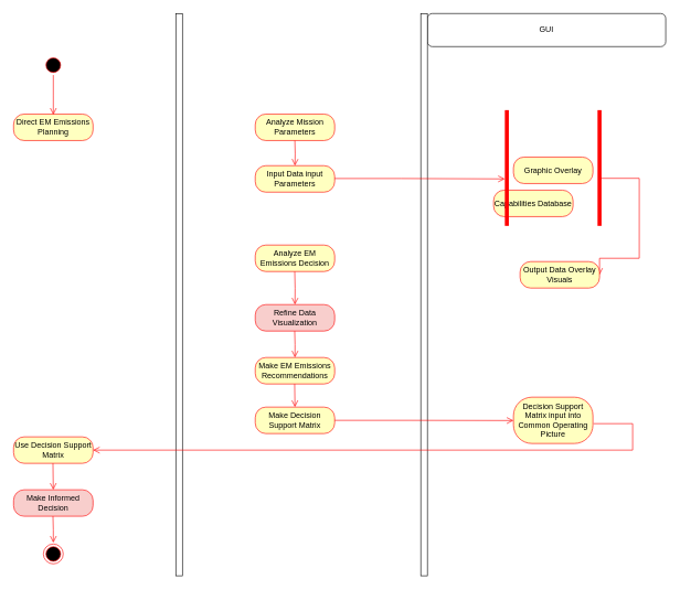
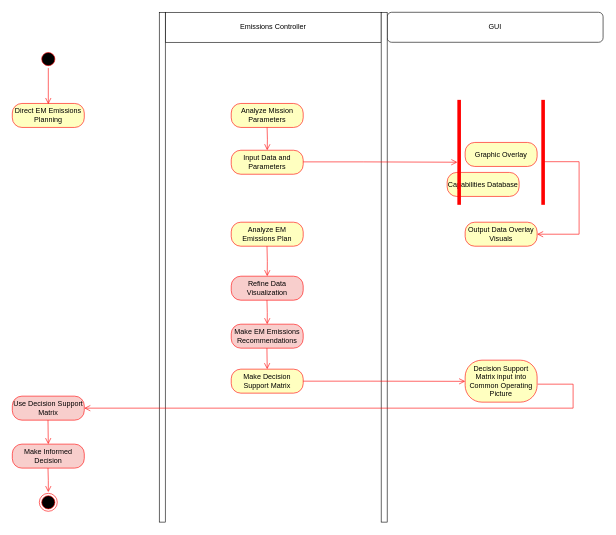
  <mxCell id="0" />
  <mxCell id="1" parent="0" />
  <mxCell id="2" value="GUI" style="html=1;whiteSpace=wrap;rounded=1;" vertex="1" parent="1"><mxGeometry x="645" width="360" height="50" as="geometry" y="20" /></mxCell>
+ <mxCell id="3" value="Emissions Controller" style="html=1;whiteSpace=wrap;" vertex="1" parent="1"><mxGeometry x="275" width="360" height="50" as="geometry" y="20" /></mxCell>
  <mxCell id="4" value="" style="html=1;points=[[0,0,0,0,5],[0,1,0,0,-5],[1,0,0,0,5],[1,1,0,0,-5]];perimeter=orthogonalPerimeter;outlineConnect=0;targetShapes=umlLifeline;portConstraint=eastwest;newEdgeStyle={&quot;curved&quot;:0,&quot;rounded&quot;:0};" vertex="1" parent="1"><mxGeometry x="265" width="10" height="850" as="geometry" y="20" /></mxCell>
  <mxCell id="5" value="" style="html=1;points=[[0,0,0,0,5],[0,1,0,0,-5],[1,0,0,0,5],[1,1,0,0,-5]];perimeter=orthogonalPerimeter;outlineConnect=0;targetShapes=umlLifeline;portConstraint=eastwest;newEdgeStyle={&quot;curved&quot;:0,&quot;rounded&quot;:0};" vertex="1" parent="1"><mxGeometry x="635" width="10" height="850" as="geometry" y="20" /></mxCell>
  <mxCell id="6" value="" style="ellipse;html=1;shape=endState;fillColor=#000000;strokeColor=#ff0000;" vertex="1" parent="1"><mxGeometry x="65" y="822" width="30" height="30" as="geometry" /></mxCell>
  <mxCell id="7" value="Direct EM Emissions Planning" style="rounded=1;whiteSpace=wrap;html=1;arcSize=40;fontColor=#000000;fillColor=#ffffc0;strokeColor=#ff0000;" vertex="1" parent="1"><mxGeometry x="20" y="172" width="120" height="40" as="geometry" /></mxCell>
  <mxCell id="8" value="" style="ellipse;html=1;shape=startState;fillColor=#000000;strokeColor=#ff0000;" vertex="1" parent="1"><mxGeometry x="65" y="83" width="30" height="30" as="geometry" /></mxCell>
  <mxCell id="9" value="" style="edgeStyle=orthogonalEdgeStyle;html=1;verticalAlign=bottom;endArrow=open;endSize=8;strokeColor=#ff0000;rounded=0;" edge="1" source="8" parent="1"><mxGeometry relative="1" as="geometry"><mxPoint x="80" y="173" as="targetPoint" /></mxGeometry></mxCell>
  <mxCell id="10" value="Capabilities Database" style="rounded=1;whiteSpace=wrap;html=1;arcSize=40;fontColor=#000000;fillColor=#ffffc0;strokeColor=#ff0000;" vertex="1" parent="1"><mxGeometry x="745" y="287" width="120" height="40" as="geometry" /></mxCell>
  <mxCell id="11" value="Graphic Overlay" style="rounded=1;whiteSpace=wrap;html=1;arcSize=40;fontColor=#000000;fillColor=#ffffc0;strokeColor=#ff0000;" vertex="1" parent="1"><mxGeometry x="775" y="237" width="120" height="40" as="geometry" /></mxCell>
  <mxCell id="12" value="" style="shape=line;html=1;strokeWidth=6;strokeColor=#ff0000;rotation=-90;" vertex="1" parent="1"><mxGeometry x="677.5" y="248.5" width="175" height="10" as="geometry" /></mxCell>
  <mxCell id="13" value="" style="edgeStyle=orthogonalEdgeStyle;html=1;verticalAlign=bottom;endArrow=open;endSize=8;strokeColor=#ff0000;rounded=0;exitX=0.411;exitY=0.6;exitDx=0;exitDy=0;exitPerimeter=0;entryX=1;entryY=0.5;entryDx=0;entryDy=0;" edge="1" source="14" parent="1" target="17"><mxGeometry relative="1" as="geometry"><mxPoint x="915" y="390" as="targetPoint" /><mxPoint x="965" y="237" as="sourcePoint" /><Array as="points"><mxPoint x="965" y="269" /><mxPoint x="965" y="390" /></Array></mxGeometry></mxCell>
  <mxCell id="14" value="" style="shape=line;html=1;strokeWidth=6;strokeColor=#ff0000;rotation=-90;" vertex="1" parent="1"><mxGeometry x="817.5" y="248.5" width="175" height="10" as="geometry" /></mxCell>
- <mxCell id="15" value="Input Data input Parameters" style="rounded=1;whiteSpace=wrap;html=1;arcSize=40;fontColor=#000000;fillColor=#ffffc0;strokeColor=#ff0000;" vertex="1" parent="1"><mxGeometry x="385" y="250" width="120" height="40" as="geometry" /></mxCell>
+ <mxCell id="15" value="Input Data and Parameters" style="rounded=1;whiteSpace=wrap;html=1;arcSize=40;fontColor=#000000;fillColor=#ffffc0;strokeColor=#ff0000;" vertex="1" parent="1"><mxGeometry x="385" y="250" width="120" height="40" as="geometry" /></mxCell>
  <mxCell id="16" value="Analyze Mission Parameters" style="rounded=1;whiteSpace=wrap;html=1;arcSize=40;fontColor=#000000;fillColor=#ffffc0;strokeColor=#ff0000;" vertex="1" parent="1"><mxGeometry x="385" y="172" width="120" height="40" as="geometry" /></mxCell>
- <mxCell id="17" value="Output Data Overlay Visuals" style="rounded=1;whiteSpace=wrap;html=1;arcSize=40;fontColor=#000000;fillColor=#ffffc0;strokeColor=#ff0000;" vertex="1" parent="1"><mxGeometry x="785" y="395" width="120" height="40" as="geometry" /></mxCell>
+ <mxCell id="17" value="Output Data Overlay Visuals" style="rounded=1;whiteSpace=wrap;html=1;arcSize=40;fontColor=#000000;fillColor=#ffffc0;strokeColor=#ff0000;" vertex="1" parent="1"><mxGeometry x="775" y="370" width="120" height="40" as="geometry" /></mxCell>
  <mxCell id="18" value="Refine Data Visualization" style="rounded=1;whiteSpace=wrap;html=1;arcSize=40;fontColor=#000000;fillColor=#f8cecc;strokeColor=#ff0000;" vertex="1" parent="1"><mxGeometry x="385" y="460" width="120" height="40" as="geometry" /></mxCell>
  <mxCell id="19" value="Make Decision Support Matrix" style="rounded=1;whiteSpace=wrap;html=1;arcSize=40;fontColor=#000000;fillColor=#ffffc0;strokeColor=#ff0000;" vertex="1" parent="1"><mxGeometry x="385" y="615" width="120" height="40" as="geometry" /></mxCell>
  <mxCell id="20" value="Make Informed Decision" style="rounded=1;whiteSpace=wrap;html=1;arcSize=40;fontColor=#000000;fillColor=#f8cecc;strokeColor=#ff0000;" vertex="1" parent="1"><mxGeometry x="20" y="740" width="120" height="40" as="geometry" /></mxCell>
- <mxCell id="21" value="Analyze EM Emissions Decision" style="rounded=1;whiteSpace=wrap;html=1;arcSize=40;fontColor=#000000;fillColor=#ffffc0;strokeColor=#ff0000;" vertex="1" parent="1"><mxGeometry x="385" y="370" width="120" height="40" as="geometry" /></mxCell>
- <mxCell id="22" value="Make EM Emissions Recommendations" style="rounded=1;whiteSpace=wrap;html=1;arcSize=40;fontColor=#000000;fillColor=#ffffc0;strokeColor=#ff0000;" vertex="1" parent="1"><mxGeometry x="385" y="540" width="120" height="40" as="geometry" /></mxCell>
- <mxCell id="23" value="Use Decision Support Matrix" style="rounded=1;whiteSpace=wrap;html=1;arcSize=40;fontColor=#000000;fillColor=#ffffc0;strokeColor=#ff0000;" vertex="1" parent="1"><mxGeometry x="20" y="660" width="120" height="40" as="geometry" /></mxCell>
+ <mxCell id="21" value="Analyze EM Emissions Plan" style="rounded=1;whiteSpace=wrap;html=1;arcSize=40;fontColor=#000000;fillColor=#ffffc0;strokeColor=#ff0000;" vertex="1" parent="1"><mxGeometry x="385" y="370" width="120" height="40" as="geometry" /></mxCell>
+ <mxCell id="22" value="Make EM Emissions Recommendations" style="rounded=1;whiteSpace=wrap;html=1;arcSize=40;fontColor=#000000;fillColor=#f8cecc;strokeColor=#ff0000;" vertex="1" parent="1"><mxGeometry x="385" y="540" width="120" height="40" as="geometry" /></mxCell>
+ <mxCell id="23" value="Use Decision Support Matrix" style="rounded=1;whiteSpace=wrap;html=1;arcSize=40;fontColor=#000000;fillColor=#f8cecc;strokeColor=#ff0000;" vertex="1" parent="1"><mxGeometry x="20" y="660" width="120" height="40" as="geometry" /></mxCell>
  <mxCell id="24" value="Decision Support Matrix input into Common Operating Picture" style="rounded=1;whiteSpace=wrap;html=1;arcSize=40;fontColor=#000000;fillColor=#ffffc0;strokeColor=#ff0000;" vertex="1" parent="1"><mxGeometry x="775" y="600" width="120" height="70" as="geometry" /></mxCell>
  <mxCell id="25" value="" style="edgeStyle=orthogonalEdgeStyle;html=1;verticalAlign=bottom;endArrow=open;endSize=8;strokeColor=#ff0000;rounded=0;" edge="1" parent="1"><mxGeometry relative="1" as="geometry"><mxPoint x="762" y="270" as="targetPoint" /><mxPoint x="505" y="269.41" as="sourcePoint" /><Array as="points"><mxPoint x="605" y="269" /><mxPoint x="762" y="270" /></Array></mxGeometry></mxCell>
  <mxCell id="26" value="" style="edgeStyle=orthogonalEdgeStyle;html=1;verticalAlign=bottom;endArrow=open;endSize=8;strokeColor=#ff0000;rounded=0;exitX=1;exitY=0.5;exitDx=0;exitDy=0;" edge="1" parent="1" source="19"><mxGeometry relative="1" as="geometry"><mxPoint x="775" y="635.31" as="targetPoint" /><mxPoint x="518" y="634.72" as="sourcePoint" /><Array as="points"><mxPoint x="618" y="635" /></Array></mxGeometry></mxCell>
  <mxCell id="27" value="" style="edgeStyle=orthogonalEdgeStyle;html=1;verticalAlign=bottom;endArrow=open;endSize=8;strokeColor=#ff0000;rounded=0;exitX=0.411;exitY=0.6;exitDx=0;exitDy=0;exitPerimeter=0;entryX=1;entryY=0.5;entryDx=0;entryDy=0;" edge="1" parent="1" target="23"><mxGeometry relative="1" as="geometry"><mxPoint x="195" y="680" as="targetPoint" /><mxPoint x="896" y="640" as="sourcePoint" /><Array as="points"><mxPoint x="955" y="640" /><mxPoint x="955" y="680" /></Array></mxGeometry></mxCell>
  <mxCell id="28" value="" style="edgeStyle=orthogonalEdgeStyle;html=1;verticalAlign=bottom;endArrow=open;endSize=8;strokeColor=#ff0000;rounded=0;entryX=0.5;entryY=0;entryDx=0;entryDy=0;" edge="1" parent="1" target="15"><mxGeometry relative="1" as="geometry"><mxPoint x="444.83" y="242" as="targetPoint" /><mxPoint x="444.83" y="212" as="sourcePoint" /></mxGeometry></mxCell>
  <mxCell id="29" value="" style="edgeStyle=orthogonalEdgeStyle;html=1;verticalAlign=bottom;endArrow=open;endSize=8;strokeColor=#ff0000;rounded=0;entryX=0.5;entryY=0;entryDx=0;entryDy=0;" edge="1" parent="1" target="18"><mxGeometry relative="1" as="geometry"><mxPoint x="444.82" y="448" as="targetPoint" /><mxPoint x="444.65" y="410" as="sourcePoint" /></mxGeometry></mxCell>
  <mxCell id="30" value="" style="edgeStyle=orthogonalEdgeStyle;html=1;verticalAlign=bottom;endArrow=open;endSize=8;strokeColor=#ff0000;rounded=0;" edge="1" parent="1"><mxGeometry relative="1" as="geometry"><mxPoint x="445" y="540" as="targetPoint" /><mxPoint x="444.57" y="500" as="sourcePoint" /></mxGeometry></mxCell>
  <mxCell id="31" value="" style="edgeStyle=orthogonalEdgeStyle;html=1;verticalAlign=bottom;endArrow=open;endSize=8;strokeColor=#ff0000;rounded=0;entryX=0.5;entryY=0;entryDx=0;entryDy=0;" edge="1" parent="1" target="19"><mxGeometry relative="1" as="geometry"><mxPoint x="445" y="610" as="targetPoint" /><mxPoint x="444.53" y="580" as="sourcePoint" /></mxGeometry></mxCell>
  <mxCell id="32" value="" style="edgeStyle=orthogonalEdgeStyle;html=1;verticalAlign=bottom;endArrow=open;endSize=8;strokeColor=#ff0000;rounded=0;entryX=0.5;entryY=0;entryDx=0;entryDy=0;" edge="1" parent="1" target="20"><mxGeometry relative="1" as="geometry"><mxPoint x="79.97" y="735" as="targetPoint" /><mxPoint x="79.5" y="700" as="sourcePoint" /></mxGeometry></mxCell>
  <mxCell id="33" value="" style="edgeStyle=orthogonalEdgeStyle;html=1;verticalAlign=bottom;endArrow=open;endSize=8;strokeColor=#ff0000;rounded=0;" edge="1" parent="1"><mxGeometry relative="1" as="geometry"><mxPoint x="80" y="820" as="targetPoint" /><mxPoint x="79.5" y="780" as="sourcePoint" /></mxGeometry></mxCell>
